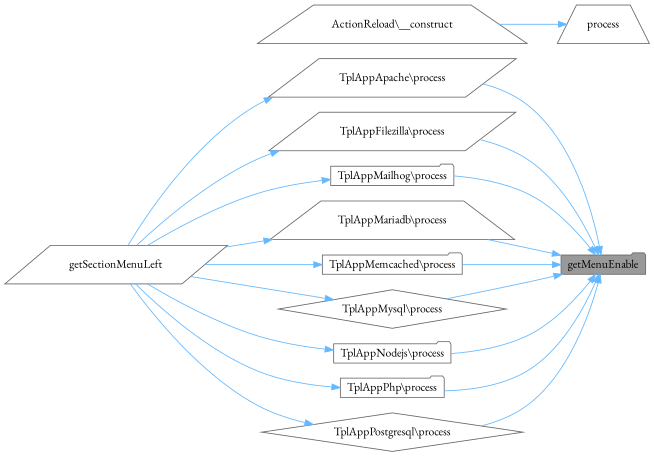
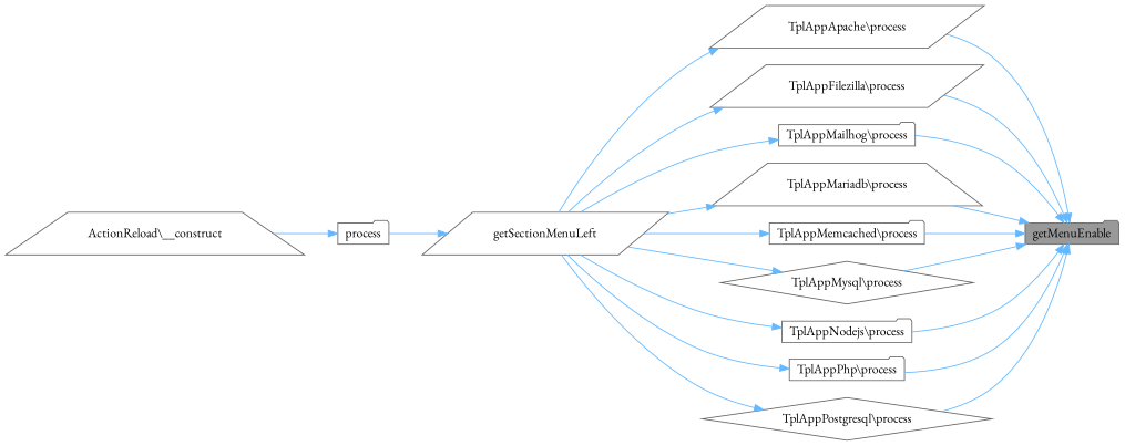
  digraph {
    fontname="EB Garamond"
    rankdir=RL
    node [color=grey40 fillcolor=white fontname="EB Garamond" fontsize=14 shape=folder style=filled]
    edge [color=steelblue1 dir=back fontname="EB Garamond" fontsize=14 labelfontname=Helvetica labelfontsize=14 style=solid]
    n1 [color=gray40 fillcolor=grey60 fontcolor=black height=0.2 label=getMenuEnable width=0.4]
    n2 [height=0.2 label="TplAppApache\\process" shape=parallelogram width=0.4]
    n3 [height=0.2 label="TplAppFilezilla\\process" shape=parallelogram width=0.4]
    n4 [height=0.2 label="TplAppMailhog\\process" width=0.4]
    n5 [height=0.2 label="TplAppMariadb\\process" shape=trapezium width=0.4]
    n6 [height=0.2 label="TplAppMemcached\\process" width=0.4]
    n7 [height=0.2 label="TplAppMysql\\process" shape=diamond width=0.4]
    n8 [height=0.2 label="TplAppNodejs\\process" width=0.4]
    n9 [height=0.2 label="TplAppPhp\\process" width=0.4]
    n10 [height=0.2 label="TplAppPostgresql\\process" shape=diamond width=0.4]
    n11 [height=0.2 label=getSectionMenuLeft shape=parallelogram width=0.4]
-   n12 [height=0.2 label=process shape=trapezium width=0.4]
+   n12 [height=0.2 label=process width=0.4]
    n13 [height=0.2 label="ActionReload\\__construct" shape=trapezium width=0.4]
    n1 -> n2
    n1 -> n3
    n1 -> n4
    n1 -> n5
    n1 -> n6
    n1 -> n7
    n1 -> n8
    n1 -> n9
    n1 -> n10
    n2 -> n11
    n3 -> n11
    n4 -> n11
    n5 -> n11
    n6 -> n11
    n7 -> n11
    n8 -> n11
    n9 -> n11
    n10 -> n11
+   n11 -> n12
    n12 -> n13
  }
